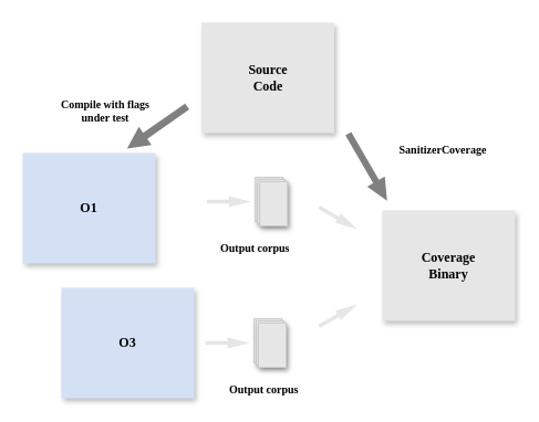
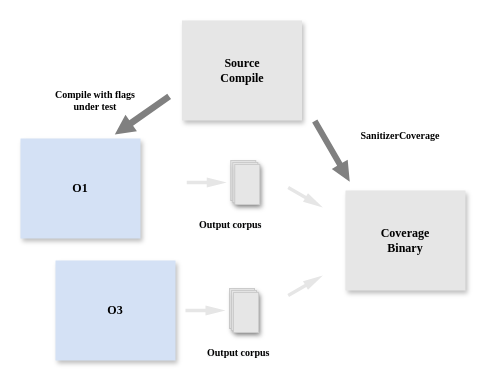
  <mxCell id="0" />
  <mxCell id="1" parent="0" />
  <mxCell id="2" value="&lt;b style=&quot;font-size: 12px;&quot;&gt;O3&lt;/b&gt;" style="rounded=0;whiteSpace=wrap;html=1;fontFamily=Lucida Console;fontSize=6;strokeColor=none;fillColor=#D4E1F5;shadow=1;" vertex="1" parent="1"><mxGeometry x="55" y="260" width="120" height="100" as="geometry" /></mxCell>
  <mxCell id="3" value="" style="html=1;shadow=0;dashed=0;align=center;verticalAlign=middle;shape=mxgraph.arrows2.arrow;dy=0.67;dx=20;notch=0;fontFamily=Lucida Console;fontSize=6;strokeColor=none;fillColor=#808080;rotation=60;" vertex="1" parent="1"><mxGeometry x="296.75" y="141.65" width="70" height="18.35" as="geometry" /></mxCell>
  <mxCell id="4" value="" style="html=1;shadow=0;dashed=0;align=center;verticalAlign=middle;shape=mxgraph.arrows2.arrow;dy=0.67;dx=20;notch=0;fontFamily=Lucida Console;fontSize=6;strokeColor=none;fillColor=#808080;rotation=-215;" vertex="1" parent="1"><mxGeometry x="108.31" y="104.94" width="66.36" height="20" as="geometry" /></mxCell>
  <mxCell id="5" value="" style="html=1;shadow=0;dashed=0;align=center;verticalAlign=middle;shape=mxgraph.arrows2.arrow;dy=0.67;dx=20;notch=0;fontFamily=Lucida Console;fontSize=6;strokeColor=none;fillColor=#E6E6E6;rotation=0;" vertex="1" parent="1"><mxGeometry x="186.25" y="177" width="40" height="10" as="geometry" /></mxCell>
  <mxCell id="6" value="" style="html=1;shadow=0;dashed=0;align=center;verticalAlign=middle;shape=mxgraph.arrows2.arrow;dy=0.67;dx=20;notch=0;fontFamily=Lucida Console;fontSize=6;strokeColor=none;fillColor=#E6E6E6;rotation=0;" vertex="1" parent="1"><mxGeometry x="185" y="305" width="40" height="10" as="geometry" /></mxCell>
  <mxCell id="7" value="" style="rounded=0;whiteSpace=wrap;html=1;fontFamily=Lucida Console;fontSize=6;strokeColor=#CCCCCC;fillColor=#E6E6E6;shadow=1;" vertex="1" parent="1"><mxGeometry x="230.25" y="160" width="25" height="40" as="geometry" /></mxCell>
  <mxCell id="8" value="" style="rounded=0;whiteSpace=wrap;html=1;fontFamily=Lucida Console;fontSize=6;strokeColor=#CCCCCC;fillColor=#E6E6E6;shadow=1;" vertex="1" parent="1"><mxGeometry x="232.25" y="162" width="25" height="40" as="geometry" /></mxCell>
  <mxCell id="9" value="" style="rounded=0;whiteSpace=wrap;html=1;fontFamily=Lucida Console;fontSize=6;strokeColor=#CCCCCC;fillColor=#E6E6E6;shadow=1;" vertex="1" parent="1"><mxGeometry x="234.25" y="164" width="25" height="40" as="geometry" /></mxCell>
  <mxCell id="10" value="" style="rounded=0;whiteSpace=wrap;html=1;fontFamily=Lucida Console;fontSize=6;strokeColor=#CCCCCC;fillColor=#E6E6E6;shadow=1;" vertex="1" parent="1"><mxGeometry x="229" y="288" width="25" height="40" as="geometry" /></mxCell>
  <mxCell id="11" value="" style="rounded=0;whiteSpace=wrap;html=1;fontFamily=Lucida Console;fontSize=6;strokeColor=#CCCCCC;fillColor=#E6E6E6;shadow=1;" vertex="1" parent="1"><mxGeometry x="231" y="290" width="25" height="40" as="geometry" /></mxCell>
  <mxCell id="12" value="" style="rounded=0;whiteSpace=wrap;html=1;fontFamily=Lucida Console;fontSize=6;strokeColor=#CCCCCC;fillColor=#E6E6E6;shadow=1;" vertex="1" parent="1"><mxGeometry x="233" y="292" width="25" height="40" as="geometry" /></mxCell>
  <mxCell id="13" value="&lt;b style=&quot;color: rgb(0, 0, 0); font-family: &amp;quot;Lucida Console&amp;quot;; font-style: normal; font-variant-ligatures: normal; font-variant-caps: normal; letter-spacing: normal; orphans: 2; text-align: center; text-indent: 0px; text-transform: none; widows: 2; word-spacing: 0px; -webkit-text-stroke-width: 0px; background-color: rgb(248, 249, 250); text-decoration-thickness: initial; text-decoration-style: initial; text-decoration-color: initial;&quot;&gt;&lt;font style=&quot;font-size: 10px;&quot;&gt;Output corpus&lt;br&gt;&lt;/font&gt;&lt;br&gt;&lt;/b&gt;" style="text;whiteSpace=wrap;html=1;fontSize=6;fontFamily=Lucida Console;shadow=1;" vertex="1" parent="1"><mxGeometry x="205" y="340" width="100" height="20" as="geometry" /></mxCell>
  <mxCell id="14" value="&lt;b style=&quot;color: rgb(0, 0, 0); font-family: &amp;quot;Lucida Console&amp;quot;; font-style: normal; font-variant-ligatures: normal; font-variant-caps: normal; letter-spacing: normal; orphans: 2; text-align: center; text-indent: 0px; text-transform: none; widows: 2; word-spacing: 0px; -webkit-text-stroke-width: 0px; background-color: rgb(248, 249, 250); text-decoration-thickness: initial; text-decoration-style: initial; text-decoration-color: initial;&quot;&gt;&lt;font style=&quot;font-size: 10px;&quot;&gt;Output corpus&lt;br&gt;&lt;/font&gt;&lt;br&gt;&lt;/b&gt;" style="text;whiteSpace=wrap;html=1;fontSize=6;fontFamily=Lucida Console;shadow=1;" vertex="1" parent="1"><mxGeometry x="196.75" y="212" width="100" height="20" as="geometry" /></mxCell>
  <mxCell id="15" value="&lt;b style=&quot;font-size: 12px;&quot;&gt;O1&lt;/b&gt;" style="rounded=0;whiteSpace=wrap;html=1;fontFamily=Lucida Console;fontSize=6;strokeColor=none;fillColor=#D4E1F5;shadow=1;" vertex="1" parent="1"><mxGeometry x="20" y="138" width="120" height="100" as="geometry" /></mxCell>
  <mxCell id="16" value="&lt;b style=&quot;font-size: 12px;&quot;&gt;Coverage &lt;br&gt;Binary&lt;/b&gt;" style="rounded=0;whiteSpace=wrap;html=1;fontFamily=Lucida Console;fontSize=6;strokeColor=none;fillColor=#e6e6e6;shadow=1;" vertex="1" parent="1"><mxGeometry x="345" y="190" width="120" height="100" as="geometry" /></mxCell>
- <mxCell id="17" value="&lt;b style=&quot;font-size: 12px;&quot;&gt;Source&lt;br&gt;Code&lt;br&gt;&lt;/b&gt;" style="rounded=0;whiteSpace=wrap;html=1;fontFamily=Lucida Console;fontSize=6;strokeColor=none;fillColor=#E6E6E6;shadow=1;" vertex="1" parent="1"><mxGeometry x="181.5" y="20" width="120" height="100" as="geometry" /></mxCell>
+ <mxCell id="17" value="&lt;b style=&quot;font-size: 12px;&quot;&gt;Source&lt;br&gt;Compile&lt;br&gt;&lt;/b&gt;" style="rounded=0;whiteSpace=wrap;html=1;fontFamily=Lucida Console;fontSize=6;strokeColor=none;fillColor=#E6E6E6;shadow=1;" vertex="1" parent="1"><mxGeometry x="181.5" y="20" width="120" height="100" as="geometry" /></mxCell>
  <mxCell id="18" value="&lt;b&gt;Compile with flags&lt;br&gt;under test&lt;/b&gt;" style="text;html=1;strokeColor=none;fillColor=none;align=center;verticalAlign=middle;whiteSpace=wrap;rounded=0;shadow=1;fontFamily=Lucida Console;fontSize=10;" vertex="1" parent="1"><mxGeometry x="35" y="90" width="120" height="20" as="geometry" /></mxCell>
  <mxCell id="19" value="&lt;b&gt;SanitizerCoverage&lt;/b&gt;" style="text;html=1;strokeColor=none;fillColor=none;align=center;verticalAlign=middle;whiteSpace=wrap;rounded=0;shadow=1;fontFamily=Lucida Console;fontSize=10;" vertex="1" parent="1"><mxGeometry x="340" y="124.94" width="120" height="20" as="geometry" /></mxCell>
  <mxCell id="20" value="" style="html=1;shadow=0;dashed=0;align=center;verticalAlign=middle;shape=mxgraph.arrows2.arrow;dy=0.67;dx=20;notch=0;fontFamily=Lucida Console;fontSize=6;strokeColor=none;fillColor=#E6E6E6;rotation=-30;" vertex="1" parent="1"><mxGeometry x="285" y="280" width="40" height="10" as="geometry" /></mxCell>
  <mxCell id="21" value="" style="html=1;shadow=0;dashed=0;align=center;verticalAlign=middle;shape=mxgraph.arrows2.arrow;dy=0.67;dx=20;notch=0;fontFamily=Lucida Console;fontSize=6;strokeColor=none;fillColor=#E6E6E6;rotation=30;" vertex="1" parent="1"><mxGeometry x="285" y="192" width="40" height="10" as="geometry" /></mxCell>
